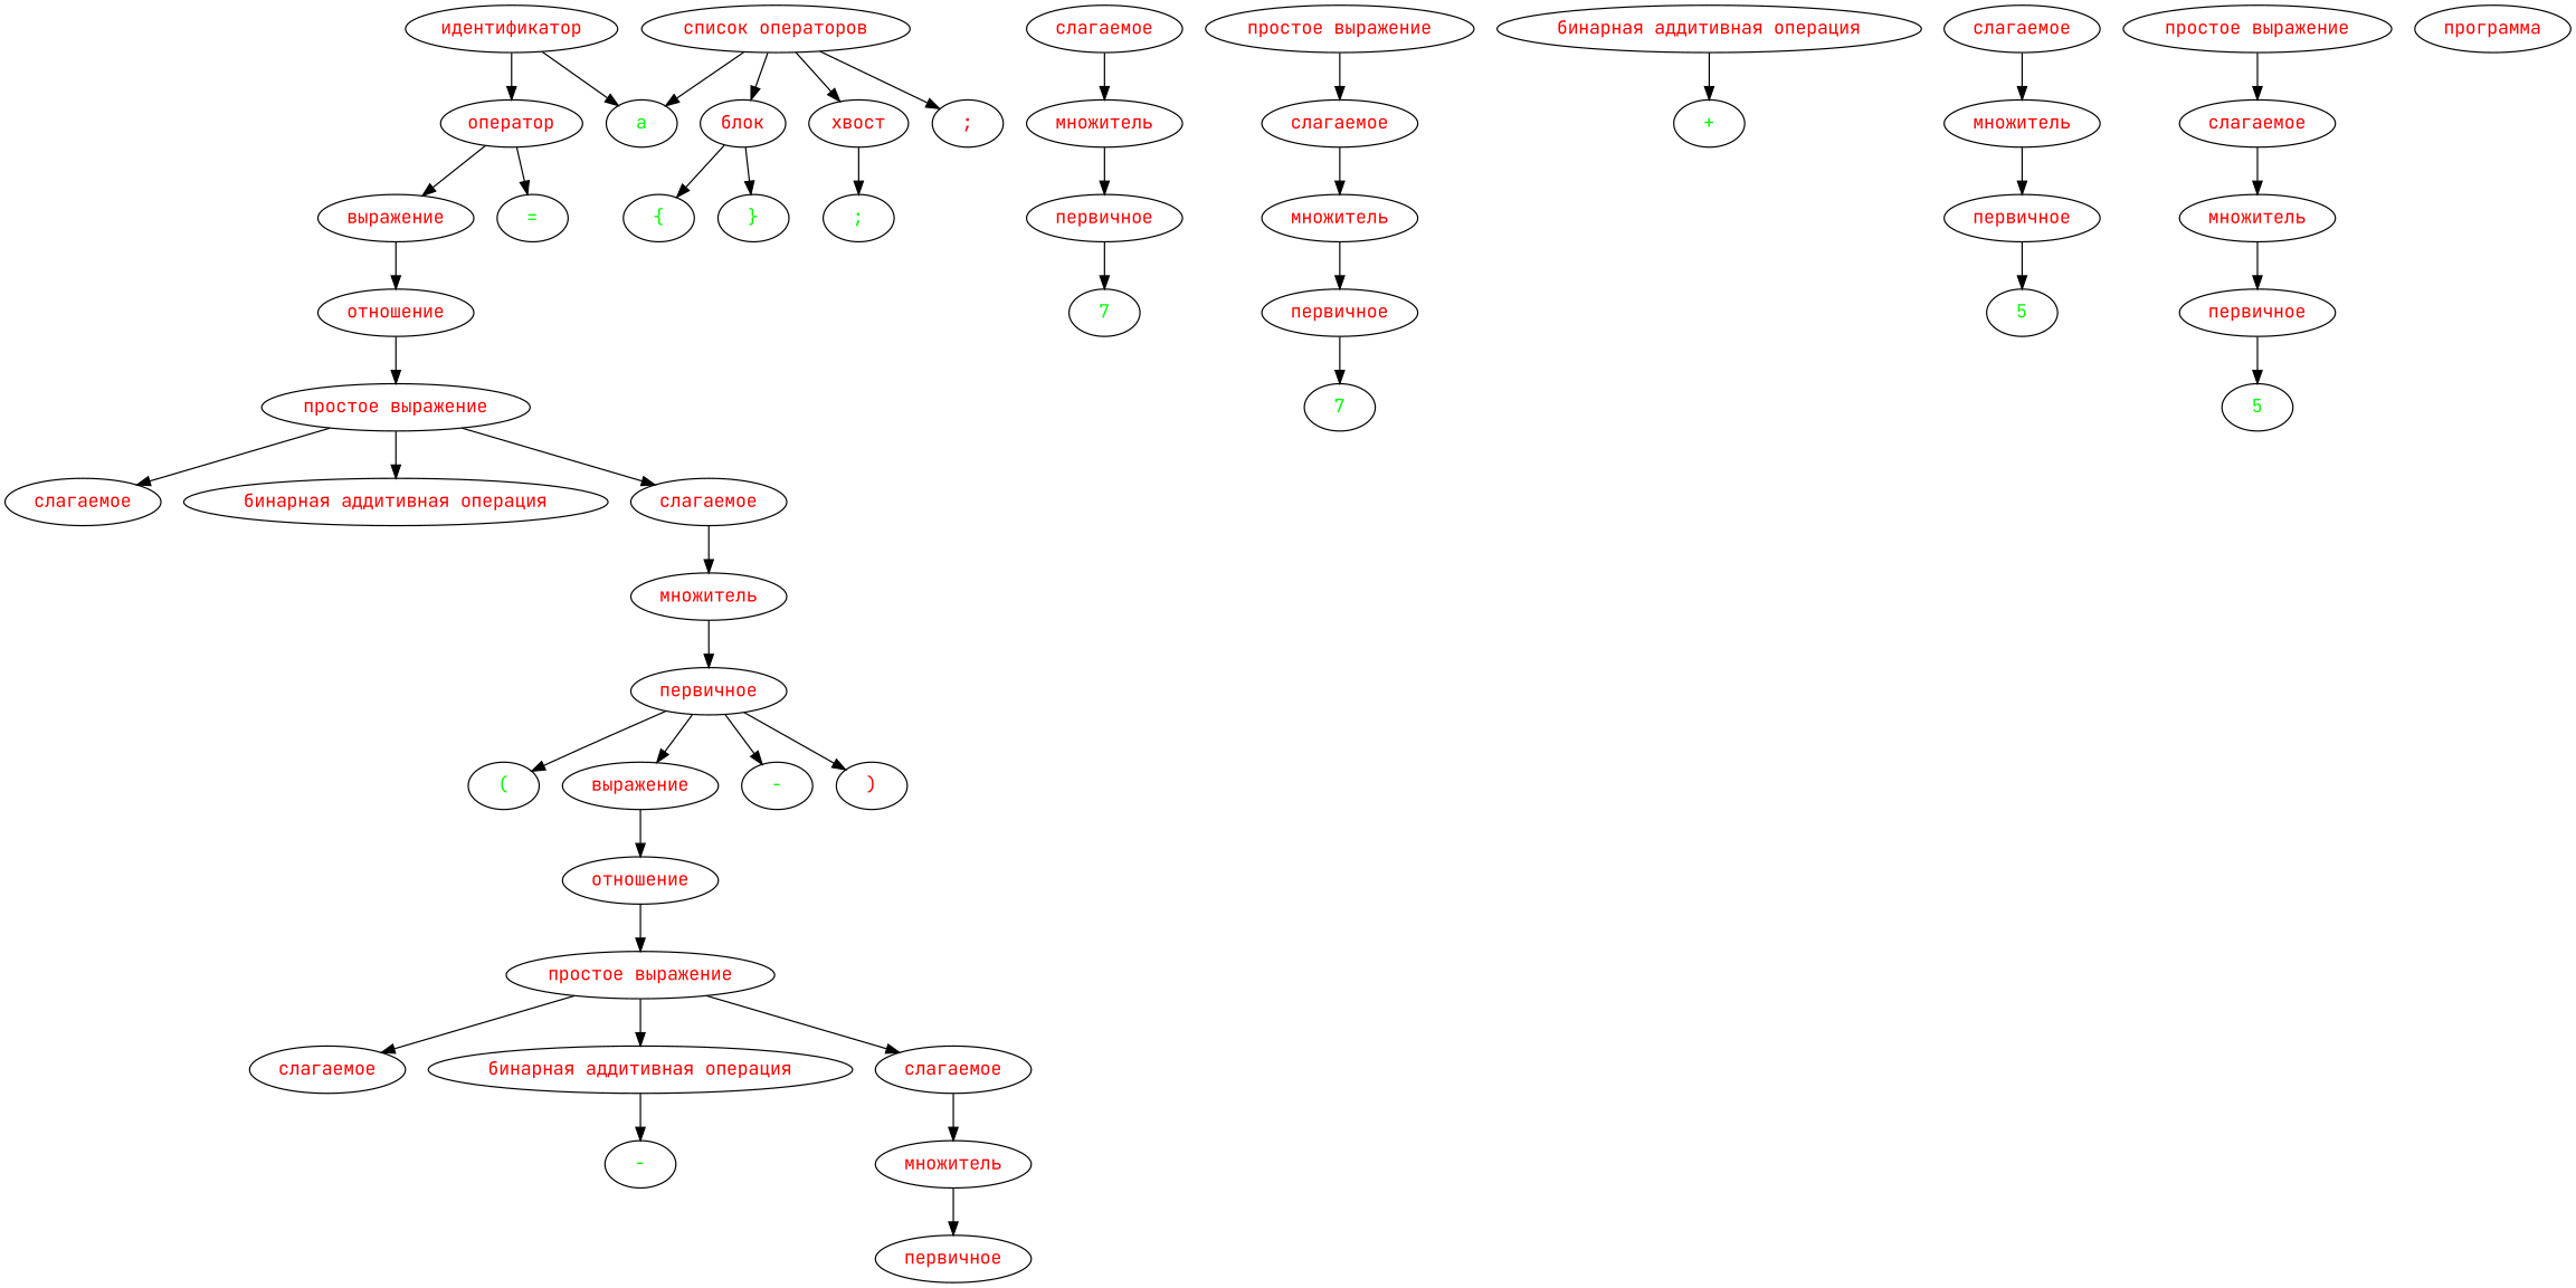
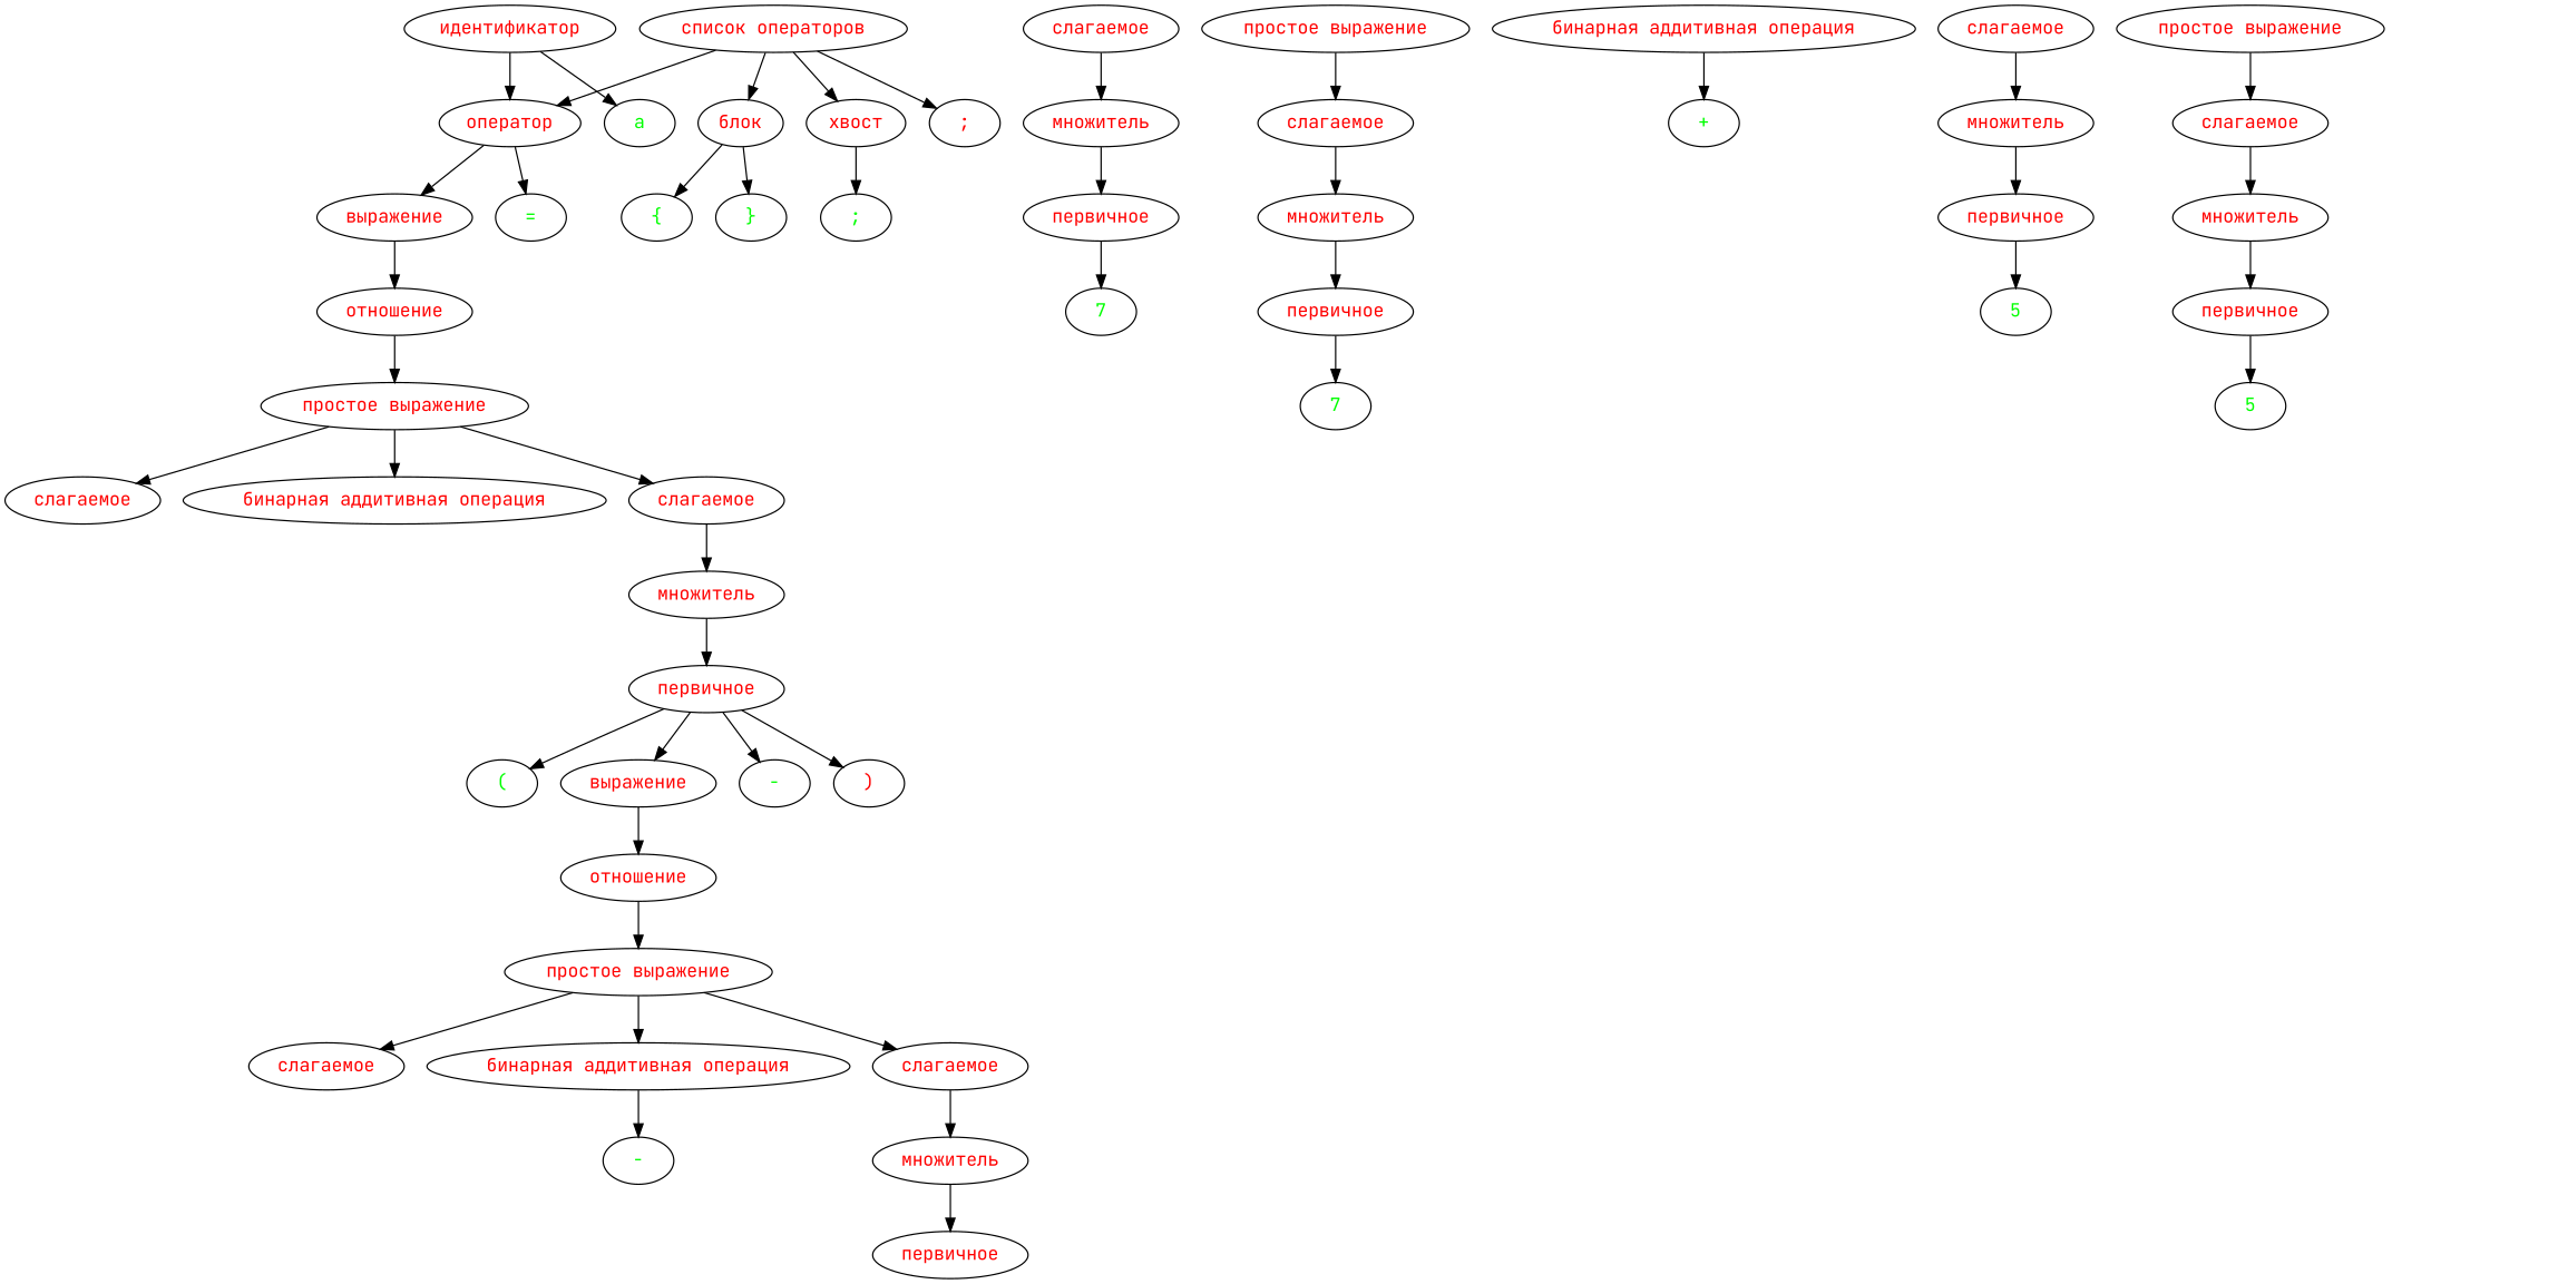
  digraph {
    fontname="JetBrains Mono"
    node [fontname="JetBrains Mono"]
    edge [fontname="JetBrains Mono"]
    n1 [label=<<font color="red">блок</font>>]
    n2 [label=<<font color="green">{</font>>]
    n3 [label=<<font color="green">}</font>>]
    n4 [label=<<font color="red">список операторов</font>>]
    n5 [label=<<font color="red">оператор</font>>]
    n6 [label=<<font color="red">хвост</font>>]
    n7 [label=<<font color="red">;</font>>]
    n8 [label=<<font color="green">=</font>>]
    n9 [label=<<font color="red">выражение</font>>]
    n10 [label=<<font color="green">;</font>>]
    n11 [label=<<font color="red">идентификатор</font>>]
    n12 [label=<<font color="green">a</font>>]
    n13 [label=<<font color="red">отношение</font>>]
    n14 [label=<<font color="red">простое выражение</font>>]
    n15 [label=<<font color="red">слагаемое</font>>]
    n16 [label=<<font color="red">бинарная аддитивная операция</font>>]
    n17 [label=<<font color="red">слагаемое</font>>]
    n18 [label=<<font color="red">множитель</font>>]
    n19 [label=<<font color="red">первичное</font>>]
    n20 [label=<<font color="green">(</font>>]
    n21 [label=<<font color="red">выражение</font>>]
    n22 [label=<<font color="green">-</font>>]
    n23 [label=<<font color="red">)</font>>]
    n24 [label=<<font color="red">отношение</font>>]
    n25 [label=<<font color="red">простое выражение</font>>]
    n26 [label=<<font color="red">слагаемое</font>>]
    n27 [label=<<font color="red">бинарная аддитивная операция</font>>]
    n28 [label=<<font color="red">слагаемое</font>>]
    n29 [label=<<font color="green">-</font>>]
    n30 [label=<<font color="red">множитель</font>>]
    n31 [label=<<font color="red">первичное</font>>]
    n32 [label=<<font color="red">слагаемое</font>>]
    n33 [label=<<font color="red">множитель</font>>]
    n34 [label=<<font color="red">первичное</font>>]
    n35 [label=<<font color="green">7</font>>]
    n36 [label=<<font color="red">простое выражение</font>>]
    n37 [label=<<font color="red">слагаемое</font>>]
    n38 [label=<<font color="red">множитель</font>>]
    n39 [label=<<font color="red">первичное</font>>]
    n40 [label=<<font color="green">7</font>>]
    n41 [label=<<font color="red">бинарная аддитивная операция</font>>]
    n42 [label=<<font color="green">+</font>>]
    n43 [label=<<font color="red">слагаемое</font>>]
    n44 [label=<<font color="red">множитель</font>>]
    n45 [label=<<font color="red">первичное</font>>]
    n46 [label=<<font color="green">5</font>>]
    n47 [label=<<font color="red">простое выражение</font>>]
    n48 [label=<<font color="red">слагаемое</font>>]
    n49 [label=<<font color="red">множитель</font>>]
    n50 [label=<<font color="red">первичное</font>>]
    n51 [label=<<font color="green">5</font>>]
-   n52 [label=<<font color="red">программа</font>>]
    n1 -> n2
    n1 -> n3
    n4 -> n1
-   n4 -> n12
+   n4 -> n5
    n4 -> n6
    n4 -> n7
    n5 -> n8
    n5 -> n9
    n6 -> n10
    n9 -> n13
    n11 -> n5
    n11 -> n12
    n13 -> n14
    n14 -> n15
    n14 -> n16
    n14 -> n17
    n17 -> n18
    n18 -> n19
    n19 -> n20
    n19 -> n21
    n19 -> n22
    n19 -> n23
    n21 -> n24
    n24 -> n25
    n25 -> n26
    n25 -> n27
    n25 -> n28
    n27 -> n29
    n28 -> n30
    n30 -> n31
    n32 -> n33
    n33 -> n34
    n34 -> n35
    n36 -> n37
    n37 -> n38
    n38 -> n39
    n39 -> n40
    n41 -> n42
    n43 -> n44
    n44 -> n45
    n45 -> n46
    n47 -> n48
    n48 -> n49
    n49 -> n50
    n50 -> n51
  }
